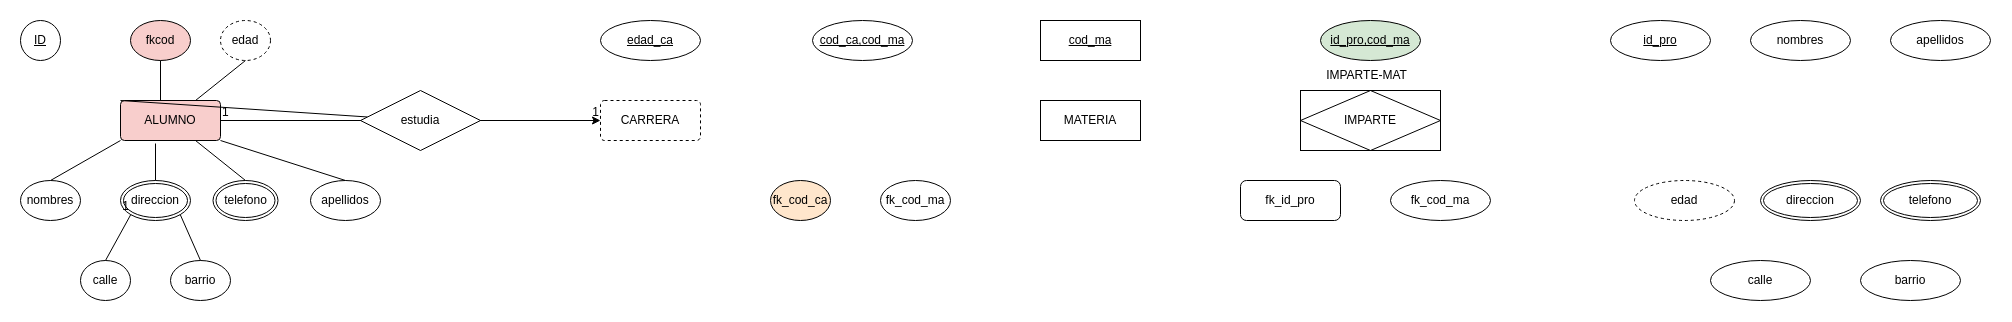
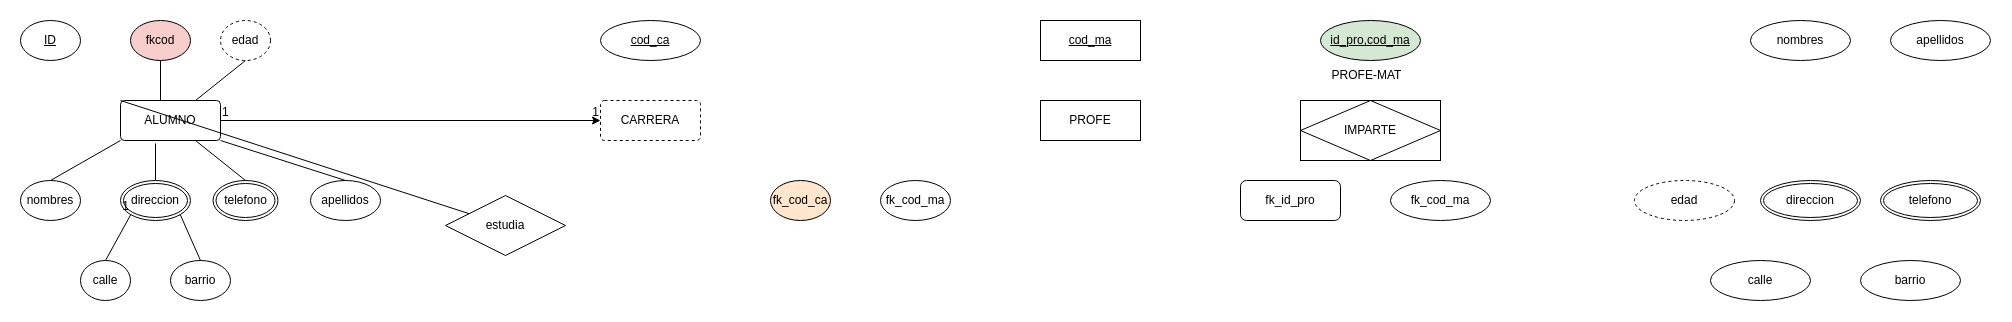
  <mxCell id="0" />
  <mxCell id="1" parent="0" />
- <mxCell id="2" value="ALUMNO" style="rounded=1;arcSize=10;whiteSpace=wrap;html=1;align=center;fillColor=#f8cecc;" vertex="1" parent="1"><mxGeometry x="120" y="100" width="100" height="40" as="geometry" /></mxCell>
- <mxCell id="3" value="ID" style="ellipse;whiteSpace=wrap;html=1;align=center;fontStyle=4;" vertex="1" parent="1"><mxGeometry x="20" y="20" width="40" height="40" as="geometry" /></mxCell>
+ <mxCell id="2" value="ALUMNO" style="rounded=1;arcSize=10;whiteSpace=wrap;html=1;align=center;" vertex="1" parent="1"><mxGeometry x="120" y="100" width="100" height="40" as="geometry" /></mxCell>
+ <mxCell id="3" value="ID" style="ellipse;whiteSpace=wrap;html=1;align=center;fontStyle=4;" vertex="1" parent="1"><mxGeometry x="20" y="20" width="60" height="40" as="geometry" /></mxCell>
  <mxCell id="4" value="fkcod" style="ellipse;whiteSpace=wrap;html=1;align=center;fillColor=#f8cecc;" vertex="1" parent="1"><mxGeometry x="130" y="20" width="60" height="40" as="geometry" /></mxCell>
  <mxCell id="5" value="nombres" style="ellipse;whiteSpace=wrap;html=1;align=center;" vertex="1" parent="1"><mxGeometry x="20" y="180" width="60" height="40" as="geometry" /></mxCell>
  <mxCell id="6" value="CARRERA" style="rounded=1;arcSize=10;whiteSpace=wrap;html=1;align=center;dashed=1;" vertex="1" parent="1"><mxGeometry x="600" y="100" width="100" height="40" as="geometry" /></mxCell>
- <mxCell id="7" value="MATERIA" style="whiteSpace=wrap;html=1;align=center;" vertex="1" parent="1"><mxGeometry x="1040" y="100" width="100" height="40" as="geometry" /></mxCell>
- <mxCell id="8" value="IMPARTE" style="shape=associativeEntity;whiteSpace=wrap;html=1;align=center;" vertex="1" parent="1"><mxGeometry x="1300" y="90" width="140" height="60" as="geometry" /></mxCell>
+ <mxCell id="7" value="PROFE" style="whiteSpace=wrap;html=1;align=center;" vertex="1" parent="1"><mxGeometry x="1040" y="100" width="100" height="40" as="geometry" /></mxCell>
+ <mxCell id="8" value="IMPARTE" style="shape=associativeEntity;whiteSpace=wrap;html=1;align=center;" vertex="1" parent="1"><mxGeometry x="1300" y="100" width="140" height="60" as="geometry" /></mxCell>
  <mxCell id="9" value="direccion" style="ellipse;shape=doubleEllipse;margin=3;whiteSpace=wrap;html=1;align=center;" vertex="1" parent="1"><mxGeometry x="120" y="180" width="70" height="40" as="geometry" /></mxCell>
  <mxCell id="10" value="edad" style="ellipse;whiteSpace=wrap;html=1;align=center;dashed=1;" vertex="1" parent="1"><mxGeometry x="220" y="20" width="50" height="40" as="geometry" /></mxCell>
  <mxCell id="11" value="barrio" style="ellipse;whiteSpace=wrap;html=1;align=center;" vertex="1" parent="1"><mxGeometry x="170" y="260" width="60" height="40" as="geometry" /></mxCell>
  <mxCell id="12" value="calle" style="ellipse;whiteSpace=wrap;html=1;align=center;" vertex="1" parent="1"><mxGeometry y="260" width="50" height="40" as="geometry" x="80" /></mxCell>
  <mxCell id="13" value="telefono" style="ellipse;shape=doubleEllipse;margin=3;whiteSpace=wrap;html=1;align=center;" vertex="1" parent="1"><mxGeometry x="212.5" y="180" width="65" height="40" as="geometry" /></mxCell>
- <mxCell id="14" value="edad_ca" style="ellipse;whiteSpace=wrap;html=1;align=center;fontStyle=4;" vertex="1" parent="1"><mxGeometry x="600" y="20" width="100" height="40" as="geometry" /></mxCell>
- <mxCell id="15" value="cod_ca,cod_ma" style="ellipse;whiteSpace=wrap;html=1;align=center;fontStyle=4;" vertex="1" parent="1"><mxGeometry x="812" y="20" width="100" height="40" as="geometry" /></mxCell>
+ <mxCell id="14" value="cod_ca" style="ellipse;whiteSpace=wrap;html=1;align=center;fontStyle=4;" vertex="1" parent="1"><mxGeometry x="600" y="20" width="100" height="40" as="geometry" /></mxCell>
  <mxCell id="16" value="fk_cod_ma" style="ellipse;whiteSpace=wrap;html=1;align=center;" vertex="1" parent="1"><mxGeometry x="880" y="180" width="70" height="40" as="geometry" /></mxCell>
  <mxCell id="17" value="fk_cod_ca" style="ellipse;whiteSpace=wrap;html=1;align=center;fillColor=#ffe6cc;" vertex="1" parent="1"><mxGeometry x="770" y="180" width="60" height="40" as="geometry" /></mxCell>
  <mxCell id="18" value="cod_ma" style="whiteSpace=wrap;html=1;align=center;fontStyle=4;rounded=0;" vertex="1" parent="1"><mxGeometry x="1040" y="20" width="100" height="40" as="geometry" /></mxCell>
- <mxCell id="19" value="IMPARTE-MAT" style="text;html=1;align=center;verticalAlign=middle;resizable=0;points=[];autosize=1;strokeColor=none;fillColor=none;" vertex="1" parent="1"><mxGeometry x="1321" y="60" width="90" height="30" as="geometry" /></mxCell>
+ <mxCell id="19" value="PROFE-MAT" style="text;html=1;align=center;verticalAlign=middle;resizable=0;points=[];autosize=1;strokeColor=none;fillColor=none;" vertex="1" parent="1"><mxGeometry x="1321" y="60" width="90" height="30" as="geometry" /></mxCell>
  <mxCell id="20" value="fk_cod_ma" style="ellipse;whiteSpace=wrap;html=1;align=center;" vertex="1" parent="1"><mxGeometry x="1390" y="180" width="100" height="40" as="geometry" /></mxCell>
  <mxCell id="21" value="fk_id_pro" style="whiteSpace=wrap;html=1;align=center;rounded=1;" vertex="1" parent="1"><mxGeometry x="1240" y="180" width="100" height="40" as="geometry" /></mxCell>
  <mxCell id="22" value="id_pro,cod_ma" style="ellipse;whiteSpace=wrap;html=1;align=center;fontStyle=4;fillColor=#d5e8d4;" vertex="1" parent="1"><mxGeometry x="1320" y="20" width="100" height="40" as="geometry" /></mxCell>
  <mxCell id="23" value="direccion" style="ellipse;shape=doubleEllipse;margin=3;whiteSpace=wrap;html=1;align=center;" vertex="1" parent="1"><mxGeometry x="1760" y="180" width="100" height="40" as="geometry" /></mxCell>
- <mxCell id="24" value="id_pro" style="ellipse;whiteSpace=wrap;html=1;align=center;fontStyle=4;" vertex="1" parent="1"><mxGeometry x="1610" y="20" width="100" height="40" as="geometry" /></mxCell>
  <mxCell id="25" value="telefono" style="ellipse;shape=doubleEllipse;margin=3;whiteSpace=wrap;html=1;align=center;" vertex="1" parent="1"><mxGeometry x="1880" y="180" width="100" height="40" as="geometry" /></mxCell>
  <mxCell id="26" value="edad" style="ellipse;whiteSpace=wrap;html=1;align=center;dashed=1;" vertex="1" parent="1"><mxGeometry x="1634" y="180" width="100" height="40" as="geometry" /></mxCell>
  <mxCell id="27" value="barrio" style="ellipse;whiteSpace=wrap;html=1;align=center;" vertex="1" parent="1"><mxGeometry x="1860" y="260" width="100" height="40" as="geometry" /></mxCell>
  <mxCell id="28" value="calle" style="ellipse;whiteSpace=wrap;html=1;align=center;" vertex="1" parent="1"><mxGeometry x="1710" y="260" width="100" height="40" as="geometry" /></mxCell>
  <mxCell id="29" value="nombres" style="ellipse;whiteSpace=wrap;html=1;align=center;" vertex="1" parent="1"><mxGeometry x="1750" y="20" width="100" height="40" as="geometry" /></mxCell>
  <mxCell id="30" value="apellidos" style="ellipse;whiteSpace=wrap;html=1;align=center;" vertex="1" parent="1"><mxGeometry x="1890" y="20" width="100" height="40" as="geometry" /></mxCell>
  <mxCell id="31" value="apellidos" style="ellipse;whiteSpace=wrap;html=1;align=center;" vertex="1" parent="1"><mxGeometry x="310" y="180" width="70" height="40" as="geometry" /></mxCell>
  <mxCell id="32" value="" style="endArrow=none;html=1;rounded=0;exitX=0;exitY=0;exitDx=0;exitDy=0;" edge="1" parent="1" source="2" target="45"><mxGeometry relative="1" as="geometry"><mxPoint x="280" y="160" as="sourcePoint" /><mxPoint x="440" y="160" as="targetPoint" /></mxGeometry></mxCell>
  <mxCell id="33" value="" style="endArrow=none;html=1;rounded=0;entryX=0.5;entryY=1;entryDx=0;entryDy=0;" edge="1" parent="1" target="4"><mxGeometry relative="1" as="geometry"><mxPoint x="160" y="100" as="sourcePoint" /><mxPoint x="440" y="160" as="targetPoint" /></mxGeometry></mxCell>
  <mxCell id="34" value="" style="endArrow=none;html=1;rounded=0;entryX=0.5;entryY=1;entryDx=0;entryDy=0;exitX=0.75;exitY=0;exitDx=0;exitDy=0;" edge="1" parent="1" source="2" target="10"><mxGeometry relative="1" as="geometry"><mxPoint x="280" y="160" as="sourcePoint" /><mxPoint x="440" y="160" as="targetPoint" /></mxGeometry></mxCell>
  <mxCell id="35" value="" style="endArrow=none;html=1;rounded=0;exitX=0.5;exitY=0;exitDx=0;exitDy=0;entryX=0;entryY=1;entryDx=0;entryDy=0;" edge="1" parent="1" source="5" target="2"><mxGeometry relative="1" as="geometry"><mxPoint x="280" y="160" as="sourcePoint" /><mxPoint x="440" y="160" as="targetPoint" /></mxGeometry></mxCell>
  <mxCell id="36" value="" style="endArrow=none;html=1;rounded=0;exitX=0.5;exitY=0;exitDx=0;exitDy=0;entryX=0.35;entryY=1.075;entryDx=0;entryDy=0;entryPerimeter=0;" edge="1" parent="1" source="9" target="2"><mxGeometry relative="1" as="geometry"><mxPoint x="280" y="160" as="sourcePoint" /><mxPoint x="440" y="160" as="targetPoint" /></mxGeometry></mxCell>
  <mxCell id="37" value="" style="endArrow=none;html=1;rounded=0;entryX=0.75;entryY=1;entryDx=0;entryDy=0;exitX=0.5;exitY=0;exitDx=0;exitDy=0;" edge="1" parent="1" source="13" target="2"><mxGeometry relative="1" as="geometry"><mxPoint x="280" y="160" as="sourcePoint" /><mxPoint x="440" y="160" as="targetPoint" /></mxGeometry></mxCell>
  <mxCell id="38" value="" style="endArrow=none;html=1;rounded=0;entryX=1;entryY=1;entryDx=0;entryDy=0;exitX=0.5;exitY=0;exitDx=0;exitDy=0;" edge="1" parent="1" source="31" target="2"><mxGeometry relative="1" as="geometry"><mxPoint x="280" y="160" as="sourcePoint" /><mxPoint x="440" y="160" as="targetPoint" /></mxGeometry></mxCell>
  <mxCell id="39" value="" style="endArrow=none;html=1;rounded=0;exitX=0.5;exitY=0;exitDx=0;exitDy=0;entryX=0;entryY=1;entryDx=0;entryDy=0;" edge="1" parent="1" source="12" target="9"><mxGeometry relative="1" as="geometry"><mxPoint x="280" y="160" as="sourcePoint" /><mxPoint x="440" y="160" as="targetPoint" /></mxGeometry></mxCell>
  <mxCell id="40" value="1" style="resizable=0;html=1;whiteSpace=wrap;align=right;verticalAlign=bottom;" connectable="0" vertex="1" parent="39"><mxGeometry x="1" relative="1" as="geometry" /></mxCell>
  <mxCell id="41" value="" style="endArrow=none;html=1;rounded=0;exitX=0.5;exitY=0;exitDx=0;exitDy=0;entryX=1;entryY=1;entryDx=0;entryDy=0;" edge="1" parent="1" source="11" target="9"><mxGeometry relative="1" as="geometry"><mxPoint x="280" y="160" as="sourcePoint" /><mxPoint x="440" y="160" as="targetPoint" /></mxGeometry></mxCell>
  <mxCell id="42" value="" style="endArrow=classic;html=1;rounded=0;entryX=0;entryY=0.5;entryDx=0;entryDy=0;exitX=1;exitY=0.5;exitDx=0;exitDy=0;" edge="1" parent="1" source="2" target="6"><mxGeometry relative="1" as="geometry"><mxPoint x="280" y="160" as="sourcePoint" /><mxPoint x="440" y="160" as="targetPoint" /></mxGeometry></mxCell>
  <mxCell id="43" value="1" style="resizable=0;html=1;whiteSpace=wrap;align=left;verticalAlign=bottom;" connectable="0" vertex="1" parent="42"><mxGeometry x="-1" relative="1" as="geometry" /></mxCell>
  <mxCell id="44" value="1" style="resizable=0;html=1;whiteSpace=wrap;align=right;verticalAlign=bottom;" connectable="0" vertex="1" parent="42"><mxGeometry x="1" relative="1" as="geometry" /></mxCell>
- <mxCell id="45" value="estudia" style="shape=rhombus;perimeter=rhombusPerimeter;whiteSpace=wrap;html=1;align=center;" vertex="1" parent="1"><mxGeometry x="360" y="90" width="120" height="60" as="geometry" /></mxCell>
+ <mxCell id="45" value="estudia" style="shape=rhombus;perimeter=rhombusPerimeter;whiteSpace=wrap;html=1;align=center;" vertex="1" parent="1"><mxGeometry x="445" y="195" width="120" height="60" as="geometry" /></mxCell>
